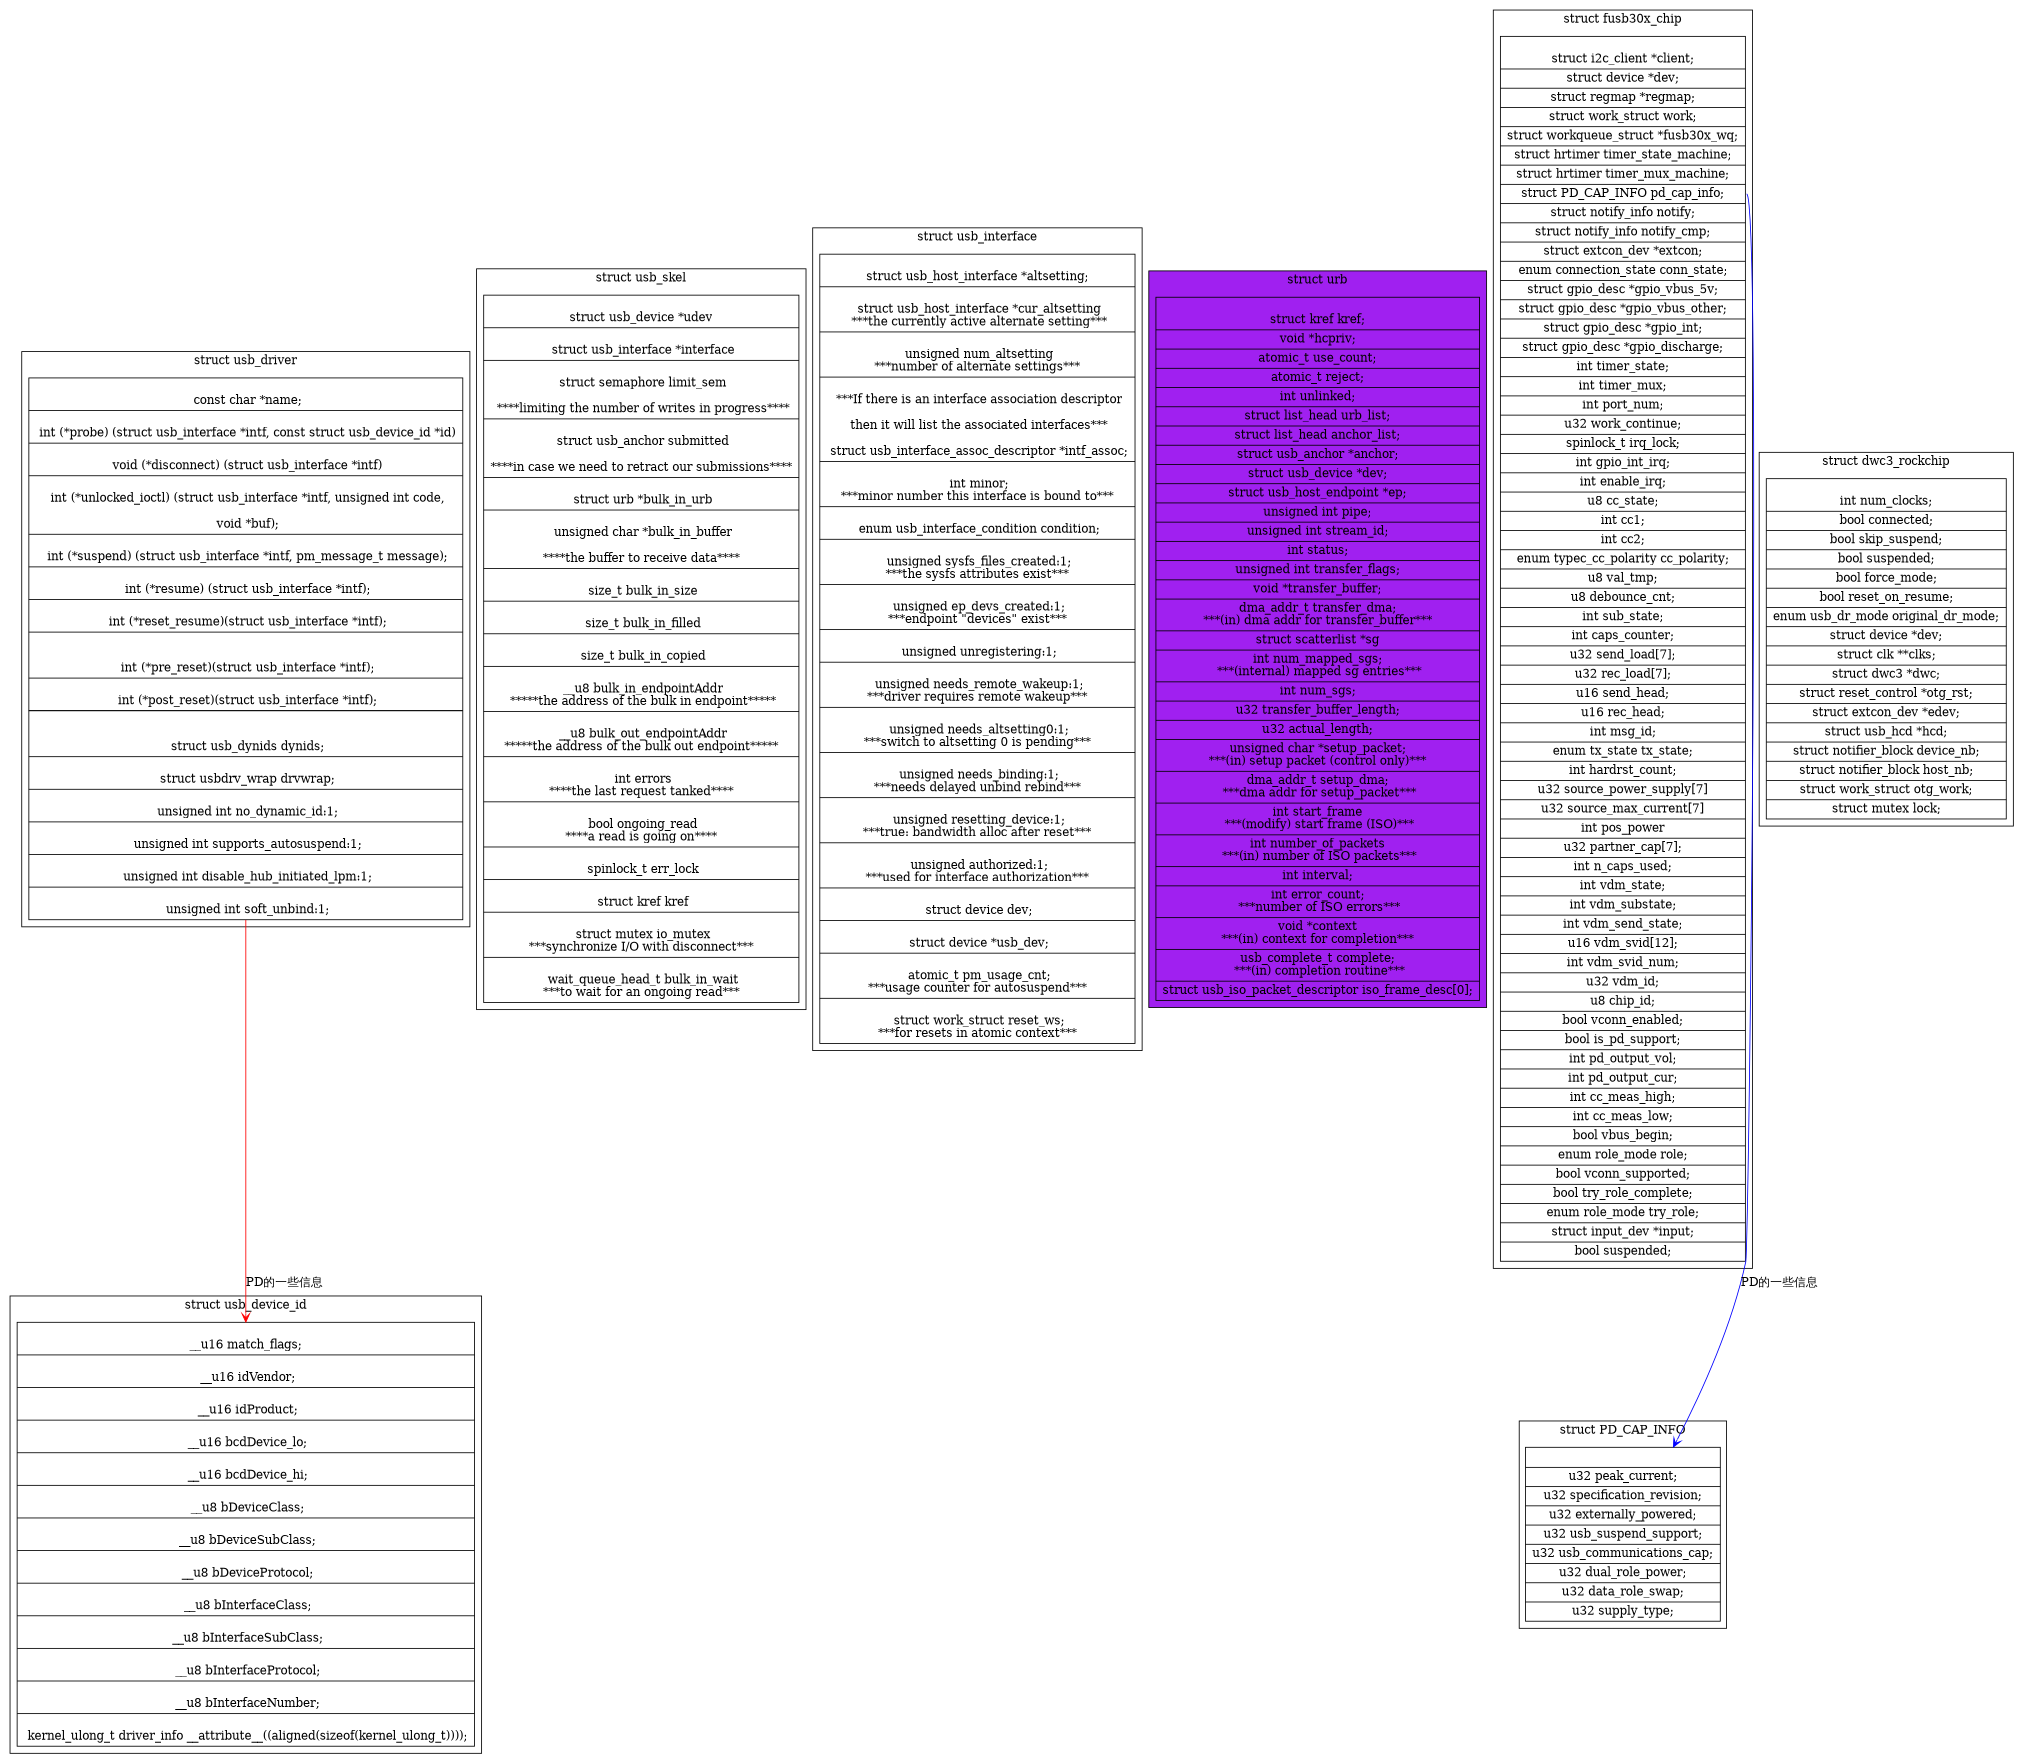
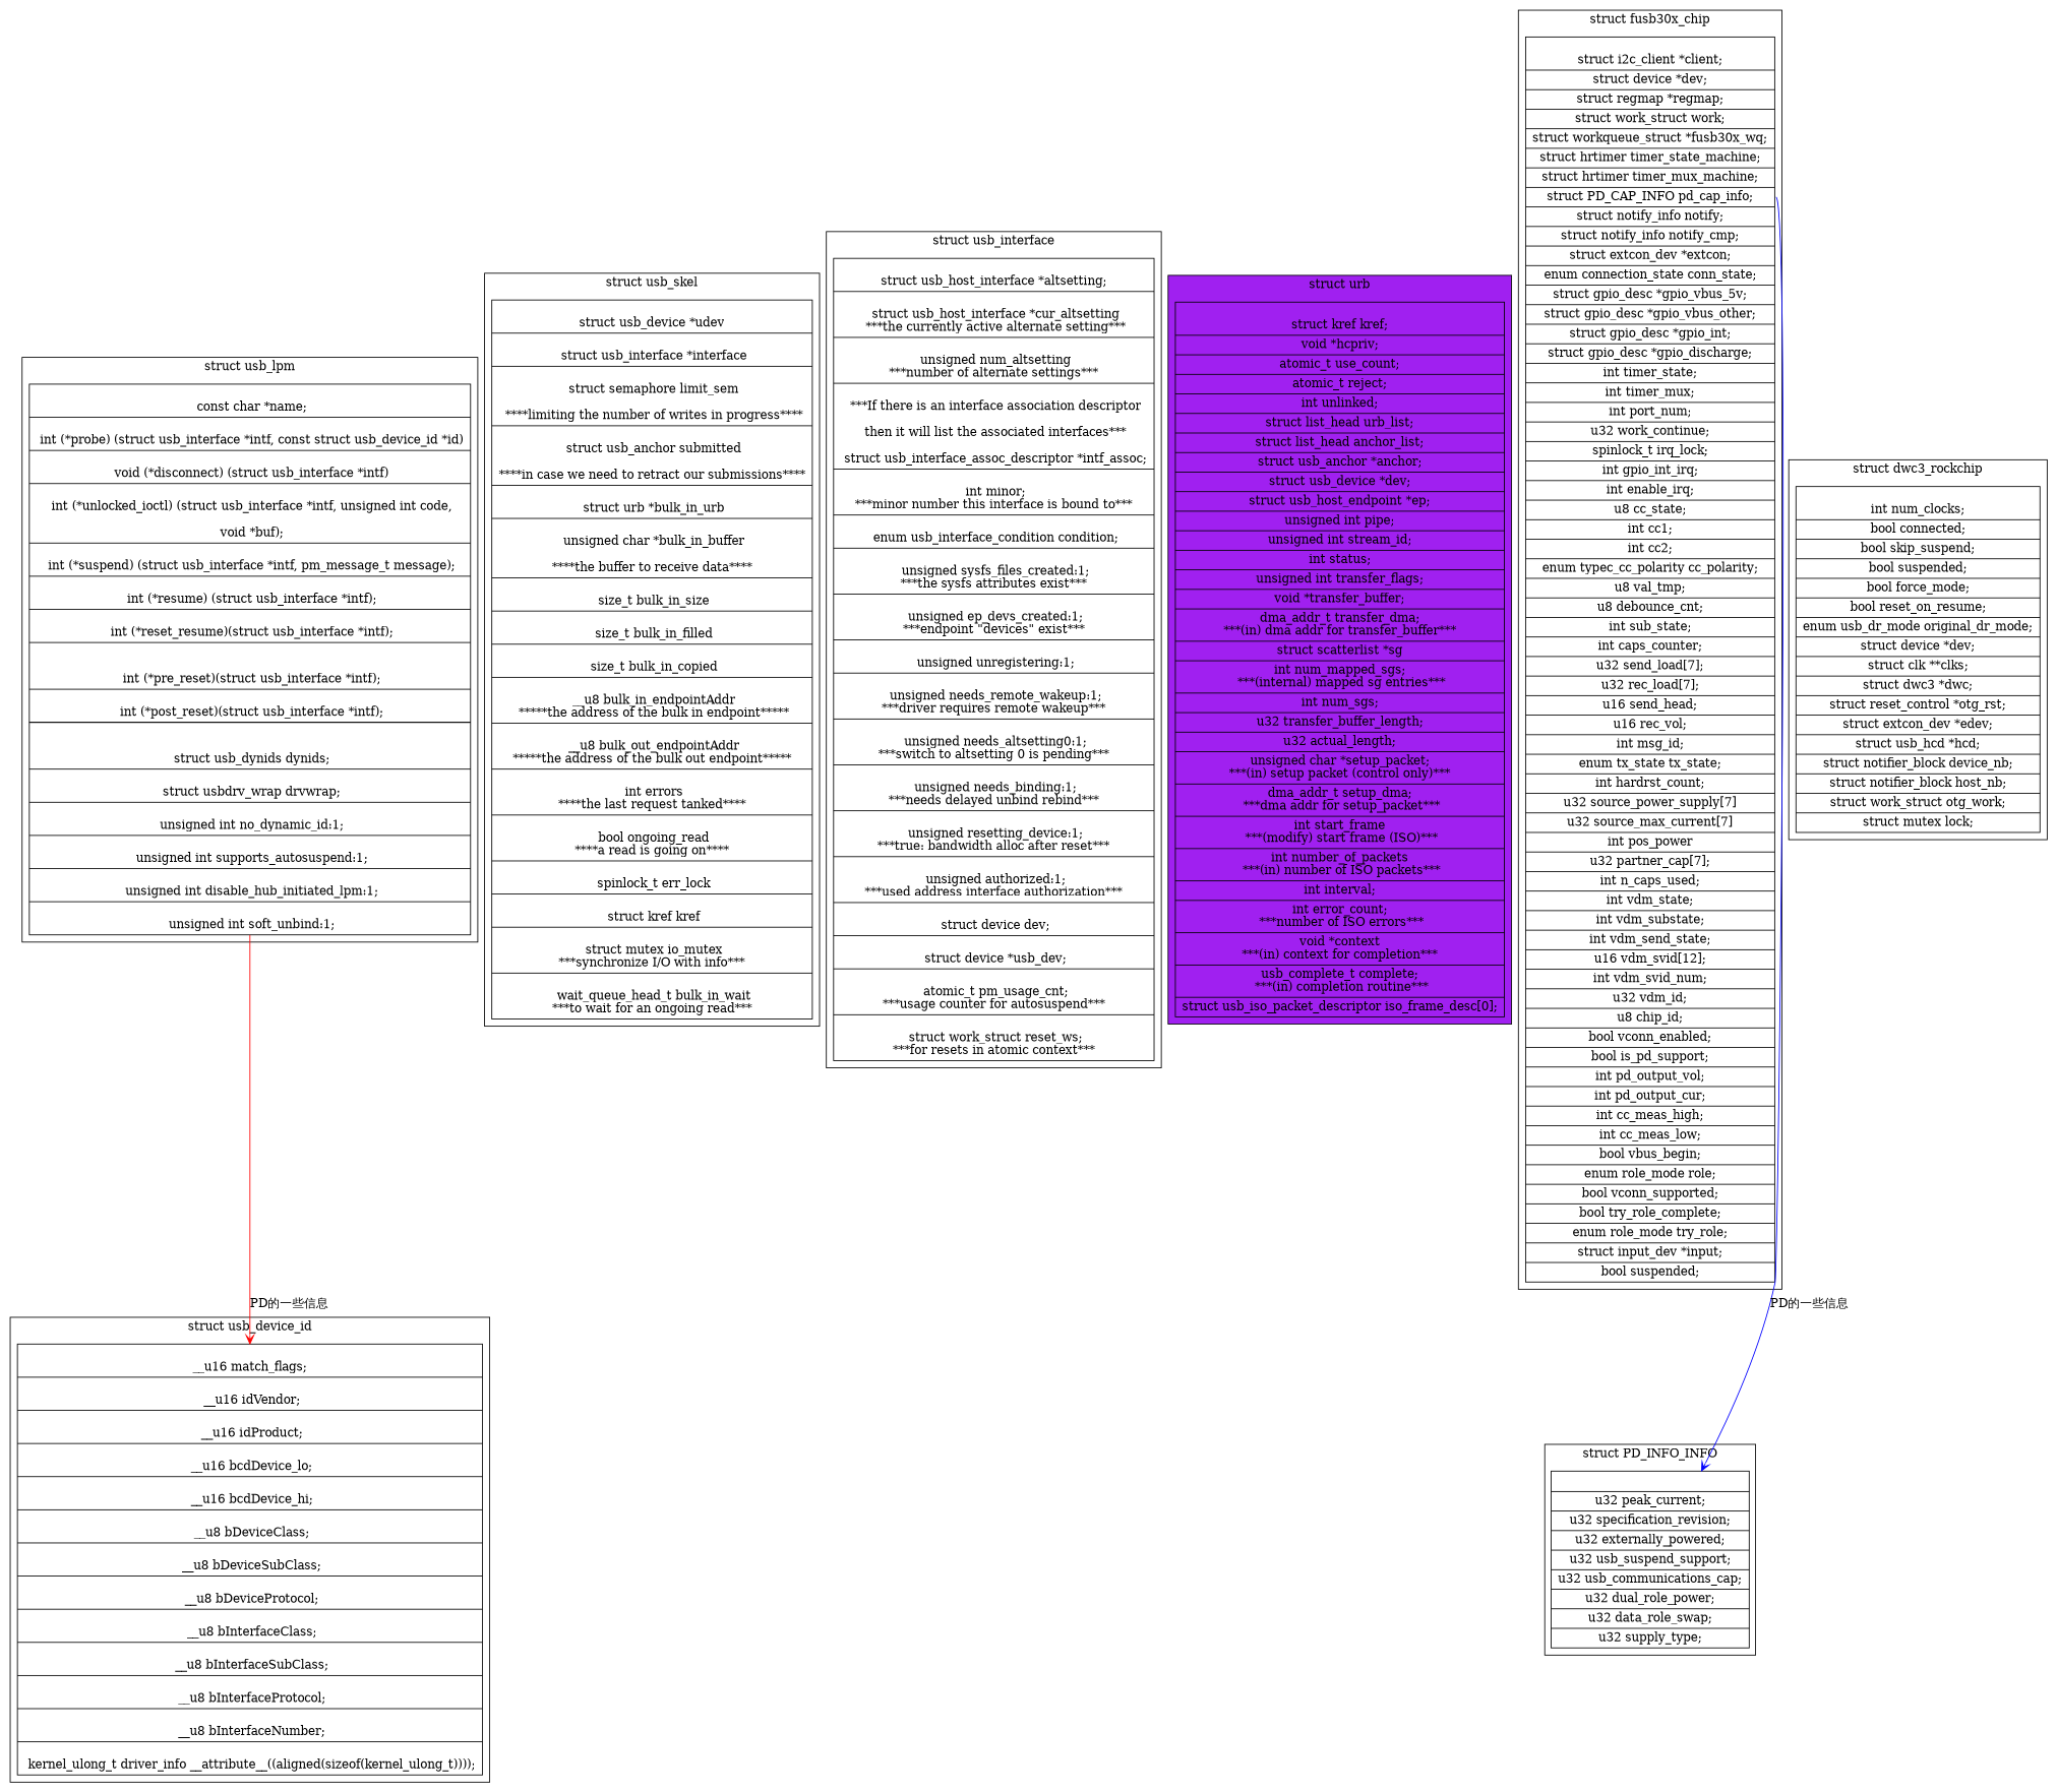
  digraph {
    node [shape=record]
    edge [arrowhead=open]
    n1 [label="{\n	__u16       match_flags;|\n    __u16       idVendor;|\n    __u16       idProduct;|\n    __u16       bcdDevice_lo;|\n    __u16       bcdDevice_hi;|\n    __u8        bDeviceClass;|\n    __u8        bDeviceSubClass;|\n    __u8        bDeviceProtocol;|\n    __u8        bInterfaceClass;|\n    __u8        bInterfaceSubClass;|\n    __u8        bInterfaceProtocol;|\n    __u8        bInterfaceNumber;|\n    kernel_ulong_t  driver_info __attribute__((aligned(sizeof(kernel_ulong_t))));\n	}"]
    n2 [label="{\n    const char *name;|\n    int (*probe) (struct usb_interface *intf, const struct usb_device_id *id)|\n    void (*disconnect) (struct usb_interface *intf)|\n    int (*unlocked_ioctl) (struct usb_interface *intf, unsigned int code,\n\n            void *buf);|\n    int (*suspend) (struct usb_interface *intf, pm_message_t message);|\n    int (*resume) (struct usb_interface *intf);|\n    int (*reset_resume)(struct usb_interface *intf);|\n\n    int (*pre_reset)(struct usb_interface *intf);|\n    int (*post_reset)(struct usb_interface *intf);|\n\n    <table>const struct usb_device_id *id_table;|\n\n    struct usb_dynids dynids;|\n    struct usbdrv_wrap drvwrap;|\n    unsigned int no_dynamic_id:1;|\n    unsigned int supports_autosuspend:1;|\n    unsigned int disable_hub_initiated_lpm:1;|\n    unsigned int soft_unbind:1;\n	}"]
-   n3 [label="{\n		struct usb_device   *udev|\n    	struct usb_interface    *interface|\n    	struct semaphore    limit_sem\n\n    	****limiting the number of writes in progress****|\n    	struct usb_anchor   submitted\n\n		****in case we need to retract our submissions****|\n    	struct urb      *bulk_in_urb|\n    	unsigned char           *bulk_in_buffer\n\n		****the buffer to receive data****|\n    	size_t          bulk_in_size|\n    	size_t          bulk_in_filled|\n    	size_t          bulk_in_copied|\n    	__u8            bulk_in_endpointAddr\n *****the address of the bulk in endpoint*****|\n    	__u8            bulk_out_endpointAddr\n*****the address of the bulk out endpoint*****|\n    	int         errors\n****the last request tanked****|\n    	bool            ongoing_read\n****a read is going on****|\n    	spinlock_t      err_lock|\n    	struct kref     kref|\n    	struct mutex        io_mutex\n***synchronize I/O with disconnect***|\n    	wait_queue_head_t   bulk_in_wait\n***to wait for an ongoing read***\n	}"]
-   n4 [label="{\n	struct usb_host_interface *altsetting;|\n    struct usb_host_interface *cur_altsetting\n ***the currently active alternate setting***|\n    unsigned num_altsetting\n***number of alternate settings***|\n    ***If there is an interface association descriptor\n\n    then it will list the associated interfaces***\n\n    struct usb_interface_assoc_descriptor *intf_assoc;|\n    int minor;\n***minor number this interface is bound to***|\n    enum usb_interface_condition condition;|\n    unsigned sysfs_files_created:1;\n***the sysfs attributes exist***|\n    unsigned ep_devs_created:1;\n***endpoint \"devices\" exist***|\n    unsigned unregistering:1;|\n    unsigned needs_remote_wakeup:1;\n***driver requires remote wakeup***|\n    unsigned needs_altsetting0:1;\n***switch to altsetting 0 is pending***|\n    unsigned needs_binding:1;\n***needs delayed unbind rebind***|\n    unsigned resetting_device:1;\n***true: bandwidth alloc after reset***|\n    unsigned authorized:1;\n***used for interface authorization***|\n    struct device dev;|\n    struct device *usb_dev;|\n    atomic_t pm_usage_cnt;\n***usage counter for autosuspend***|\n    struct work_struct reset_ws;\n***for resets in atomic context***\n	}"]
+   n3 [label="{\n		struct usb_device   *udev|\n    	struct usb_interface    *interface|\n    	struct semaphore    limit_sem\n\n    	****limiting the number of writes in progress****|\n    	struct usb_anchor   submitted\n\n		****in case we need to retract our submissions****|\n    	struct urb      *bulk_in_urb|\n    	unsigned char           *bulk_in_buffer\n\n		****the buffer to receive data****|\n    	size_t          bulk_in_size|\n    	size_t          bulk_in_filled|\n    	size_t          bulk_in_copied|\n    	__u8            bulk_in_endpointAddr\n *****the address of the bulk in endpoint*****|\n    	__u8            bulk_out_endpointAddr\n*****the address of the bulk out endpoint*****|\n    	int         errors\n****the last request tanked****|\n    	bool            ongoing_read\n****a read is going on****|\n    	spinlock_t      err_lock|\n    	struct kref     kref|\n    	struct mutex        io_mutex\n***synchronize I/O with info***|\n    	wait_queue_head_t   bulk_in_wait\n***to wait for an ongoing read***\n	}"]
+   n4 [label="{\n	struct usb_host_interface *altsetting;|\n    struct usb_host_interface *cur_altsetting\n ***the currently active alternate setting***|\n    unsigned num_altsetting\n***number of alternate settings***|\n    ***If there is an interface association descriptor\n\n    then it will list the associated interfaces***\n\n    struct usb_interface_assoc_descriptor *intf_assoc;|\n    int minor;\n***minor number this interface is bound to***|\n    enum usb_interface_condition condition;|\n    unsigned sysfs_files_created:1;\n***the sysfs attributes exist***|\n    unsigned ep_devs_created:1;\n***endpoint \"devices\" exist***|\n    unsigned unregistering:1;|\n    unsigned needs_remote_wakeup:1;\n***driver requires remote wakeup***|\n    unsigned needs_altsetting0:1;\n***switch to altsetting 0 is pending***|\n    unsigned needs_binding:1;\n***needs delayed unbind rebind***|\n    unsigned resetting_device:1;\n***true: bandwidth alloc after reset***|\n    unsigned authorized:1;\n***used address interface authorization***|\n    struct device dev;|\n    struct device *usb_dev;|\n    atomic_t pm_usage_cnt;\n***usage counter for autosuspend***|\n    struct work_struct reset_ws;\n***for resets in atomic context***\n	}"]
    n5 [label="{\n	struct kref kref;\n    |void *hcpriv;\n    |atomic_t use_count;\n    |atomic_t reject;\n    |int unlinked;\n    |struct list_head urb_list;\n    |struct list_head anchor_list;\n    |struct usb_anchor *anchor;\n    |struct usb_device *dev;\n    |struct usb_host_endpoint *ep;\n    |unsigned int pipe;\n    |unsigned int stream_id;\n    |int status;\n    |unsigned int transfer_flags;\n    |void *transfer_buffer;\n    |dma_addr_t transfer_dma;\n***(in) dma addr for transfer_buffer***\n    |struct scatterlist *sg\n    |int num_mapped_sgs;\n ***(internal) mapped sg entries***\n    |int num_sgs;\n    |u32 transfer_buffer_length;\n    |u32 actual_length;\n    |unsigned char *setup_packet;\n***(in) setup packet (control only)***\n    |dma_addr_t setup_dma;\n ***dma addr for setup_packet***\n    |int start_frame\n ***(modify) start frame (ISO)***\n    |int number_of_packets\n ***(in) number of ISO packets***\n    |int interval;\n    |int error_count;\n ***number of ISO errors***\n    |void *context\n***(in) context for completion***\n    |usb_complete_t complete;\n ***(in) completion routine***\n    |struct usb_iso_packet_descriptor iso_frame_desc\[0\];\n	}"]
-   n6 [label="{\n	struct i2c_client *client;\n    |struct device *dev;\n    |struct regmap *regmap;\n    |struct work_struct work;\n    |struct workqueue_struct *fusb30x_wq;\n    |struct hrtimer timer_state_machine;\n    |struct hrtimer timer_mux_machine;\n    |<pd_info>struct PD_CAP_INFO pd_cap_info;\n    |struct notify_info notify;\n    |struct notify_info notify_cmp;\n    |struct extcon_dev *extcon;\n    |enum connection_state conn_state;\n    |struct gpio_desc *gpio_vbus_5v;\n    |struct gpio_desc *gpio_vbus_other;\n    |struct gpio_desc *gpio_int;\n    |struct gpio_desc *gpio_discharge;\n    |int timer_state;\n    |int timer_mux;\n    |int port_num;\n    |u32 work_continue;\n    |spinlock_t irq_lock;\n    |int gpio_int_irq;\n    |int enable_irq;\n	|u8 cc_state;\n    |int cc1;\n    |int cc2;\n    |enum typec_cc_polarity cc_polarity;\n    |u8 val_tmp;\n    |u8 debounce_cnt;\n    |int sub_state;\n    |int caps_counter;\n    |u32 send_load\[7\];\n    |u32 rec_load\[7\];\n    |u16 send_head;\n    |u16 rec_head;\n    |int msg_id;\n    |enum tx_state tx_state;\n    |int hardrst_count;\n    |u32 source_power_supply\[7\]\n	|u32 source_max_current\[7\]\n	|int pos_power\n	|u32 partner_cap\[7\];\n    |int n_caps_used;\n    |int vdm_state;\n    |int vdm_substate;\n    |int vdm_send_state;\n    |u16 vdm_svid\[12\];\n    |int vdm_svid_num;\n    |u32 vdm_id;\n    |u8 chip_id;\n    |bool vconn_enabled;\n    |bool is_pd_support;\n    |int pd_output_vol;\n    |int pd_output_cur;\n    |int cc_meas_high;\n    |int cc_meas_low;\n    |bool vbus_begin;\n    |enum role_mode role;\n    |bool vconn_supported;\n    |bool try_role_complete;\n    |enum role_mode try_role;\n    |struct input_dev *input;\n    |bool suspended;\n   }"]
+   n6 [label="{\n	struct i2c_client *client;\n    |struct device *dev;\n    |struct regmap *regmap;\n    |struct work_struct work;\n    |struct workqueue_struct *fusb30x_wq;\n    |struct hrtimer timer_state_machine;\n    |struct hrtimer timer_mux_machine;\n    |<pd_info>struct PD_CAP_INFO pd_cap_info;\n    |struct notify_info notify;\n    |struct notify_info notify_cmp;\n    |struct extcon_dev *extcon;\n    |enum connection_state conn_state;\n    |struct gpio_desc *gpio_vbus_5v;\n    |struct gpio_desc *gpio_vbus_other;\n    |struct gpio_desc *gpio_int;\n    |struct gpio_desc *gpio_discharge;\n    |int timer_state;\n    |int timer_mux;\n    |int port_num;\n    |u32 work_continue;\n    |spinlock_t irq_lock;\n    |int gpio_int_irq;\n    |int enable_irq;\n	|u8 cc_state;\n    |int cc1;\n    |int cc2;\n    |enum typec_cc_polarity cc_polarity;\n    |u8 val_tmp;\n    |u8 debounce_cnt;\n    |int sub_state;\n    |int caps_counter;\n    |u32 send_load\[7\];\n    |u32 rec_load\[7\];\n    |u16 send_head;\n    |u16 rec_vol;\n    |int msg_id;\n    |enum tx_state tx_state;\n    |int hardrst_count;\n    |u32 source_power_supply\[7\]\n	|u32 source_max_current\[7\]\n	|int pos_power\n	|u32 partner_cap\[7\];\n    |int n_caps_used;\n    |int vdm_state;\n    |int vdm_substate;\n    |int vdm_send_state;\n    |u16 vdm_svid\[12\];\n    |int vdm_svid_num;\n    |u32 vdm_id;\n    |u8 chip_id;\n    |bool vconn_enabled;\n    |bool is_pd_support;\n    |int pd_output_vol;\n    |int pd_output_cur;\n    |int cc_meas_high;\n    |int cc_meas_low;\n    |bool vbus_begin;\n    |enum role_mode role;\n    |bool vconn_supported;\n    |bool try_role_complete;\n    |enum role_mode try_role;\n    |struct input_dev *input;\n    |bool suspended;\n   }"]
    n7 [label="{\n	|u32 peak_current;\n    |u32 specification_revision;\n    |u32 externally_powered;\n    |u32 usb_suspend_support;\n    |u32 usb_communications_cap;\n    |u32 dual_role_power;\n    |u32 data_role_swap;\n    |u32 supply_type;\n}"]
    n8 [label="{\n	int         num_clocks;\n    |bool            connected;\n    |bool            skip_suspend;\n    |bool            suspended;\n    |bool            force_mode;\n    |bool            reset_on_resume;\n    |enum usb_dr_mode    original_dr_mode;\n    |struct device       *dev;\n    |struct clk      **clks;\n    |struct dwc3     *dwc;\n    |struct reset_control    *otg_rst;\n    |struct extcon_dev   *edev;\n    |struct usb_hcd      *hcd;\n    |struct notifier_block   device_nb;\n    |struct notifier_block   host_nb;\n    |struct work_struct  otg_work;\n    |struct mutex        lock;\n}"]
    subgraph cluster_1 {
      label="struct usb_device_id"
      n1
    }
    subgraph cluster_2 {
-     label="struct usb_driver"
+     label="struct usb_lpm"
      n2
    }
    subgraph cluster_3 {
      label="struct usb_skel"
      n3
    }
    subgraph cluster_4 {
      label="struct usb_interface"
      n4
    }
    subgraph cluster_5 {
      bgcolor=purple
      label="struct urb"
      n5
    }
    subgraph cluster_6 {
      label="struct fusb30x_chip"
      n6
    }
    subgraph cluster_7 {
-     label="struct PD_CAP_INFO"
+     label="struct PD_INFO_INFO"
      n7
    }
    subgraph cluster_8 {
      label="struct dwc3_rockchip"
      n8
    }
    n2 -> n1 [color=red label="PD的一些信息" tailport=table]
    n6 -> n7 [color=blue label="PD的一些信息" tailport=pd_info]
  }
